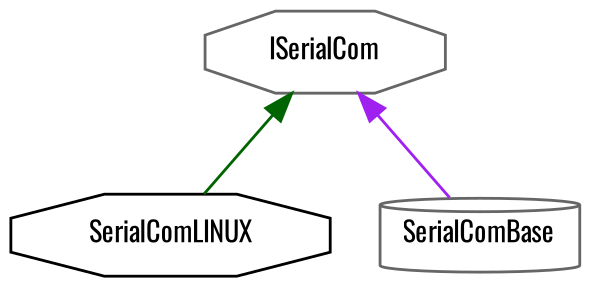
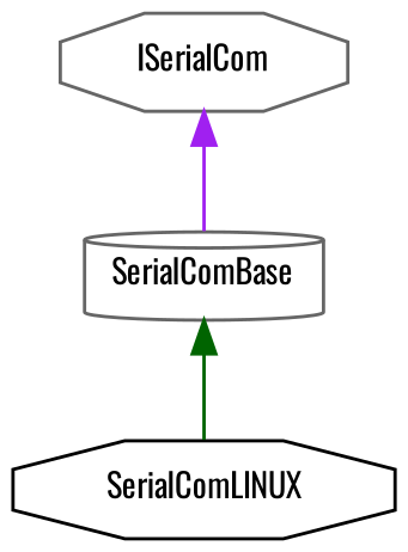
  digraph {
    fontname=Oswald
    node [color=gray40 fillcolor=white fontname=Oswald fontsize=10 shape=octagon style=filled]
    edge [dir=back fontname=Oswald fontsize=10 labelfontname=Helvetica labelfontsize=10 style=solid]
    n1 [color=black height=0.2 label=SerialComLINUX width=0.4]
    n2 [height=0.2 label=SerialComBase shape=cylinder width=0.4]
    n3 [height=0.2 label=ISerialCom width=0.4]
-   n3 -> n1 [color=darkgreen]
+   n2 -> n1 [color=darkgreen]
    n3 -> n2 [color=purple]
  }
